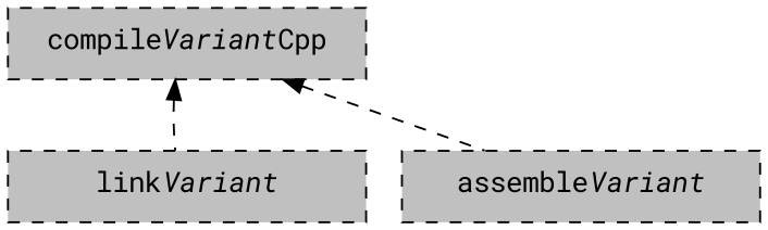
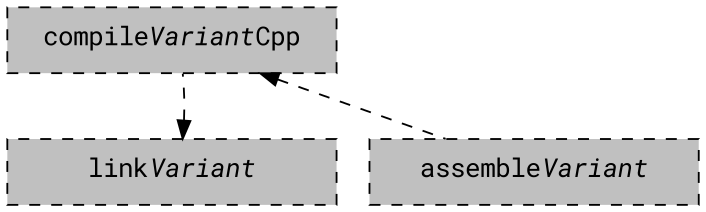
  digraph {
    fontname="Roboto Mono"
    rankdir=TB
    node [fillcolor=grey fixedsize=true fontname="Roboto Mono" shape=rectangle style="dashed,filled"]
    edge [dir=back fontname="Roboto Mono" style=dashed]
    n1 [height=0.5 label=<compile<i>Variant</i>Cpp> width=2.5]
    n2 [height=0.5 label=<link<i>Variant</i>> width=2.5]
    n3 [height=0.5 label=<assemble<i>Variant</i>> width=2.5]
-   n1 -> n2
+   n2 -> n1
    n1 -> n3
  }
